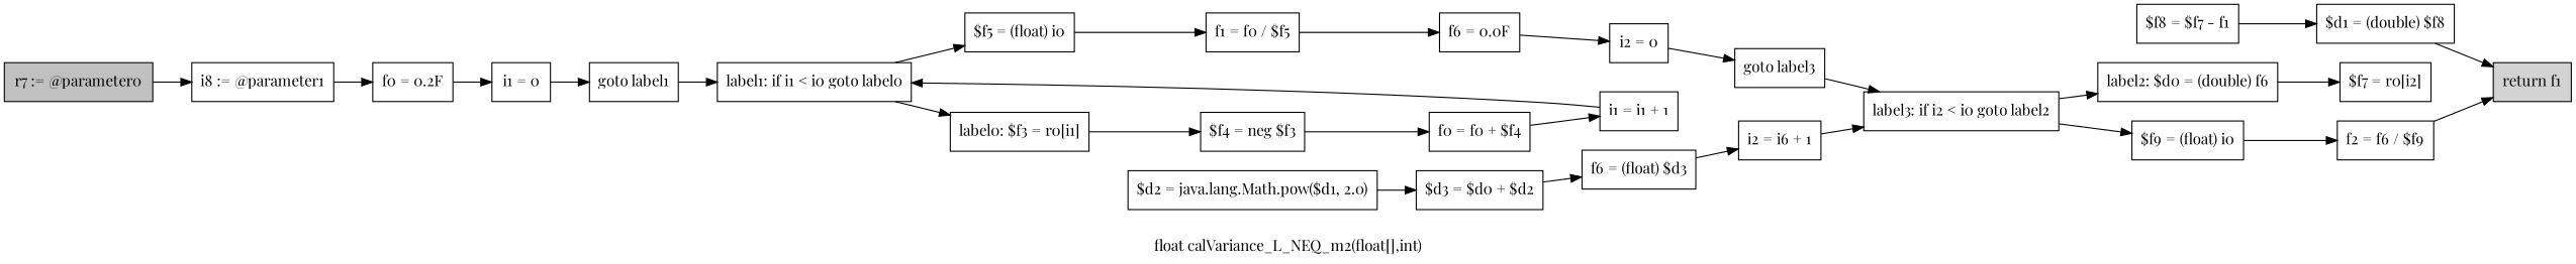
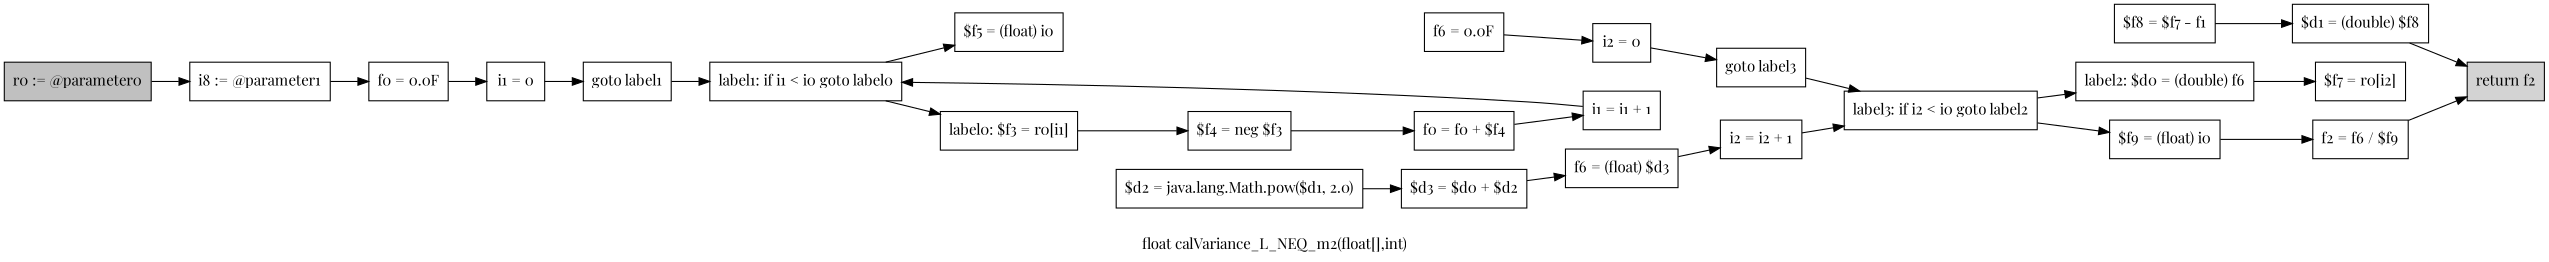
  digraph {
    fontname="Playfair Display"
    label="float calVariance_L_NEQ_m2(float[],int)"
    rankdir=LR
    node [fontname="Playfair Display" shape=box]
    edge [fontname="Playfair Display"]
-   n1 [fillcolor=gray label="r7 := @parameter0" style=filled]
+   n1 [fillcolor=gray label="r0 := @parameter0" style=filled]
    n2 [label="i8 := @parameter1"]
-   n3 [label="f0 = 0.2F"]
+   n3 [label="f0 = 0.0F"]
    n4 [label="i1 = 0"]
    n5 [label="goto label1"]
    n6 [label="label1: if i1 < i0 goto label0"]
    n7 [label="label0: $f3 = r0[i1]"]
    n8 [label="$f5 = (float) i0"]
    n9 [label="$f4 = neg $f3"]
-   n10 [label="f1 = f0 / $f5"]
    n11 [label="f0 = f0 + $f4"]
    n12 [label="i1 = i1 + 1"]
    n13 [label="f6 = 0.0F"]
    n14 [label="i2 = 0"]
    n15 [label="goto label3"]
    n16 [label="label3: if i2 < i0 goto label2"]
    n17 [label="label2: $d0 = (double) f6"]
    n18 [label="$f9 = (float) i0"]
    n19 [label="$f7 = r0[i2]"]
    n20 [label="f2 = f6 / $f9"]
    n21 [label="$f8 = $f7 - f1"]
    n22 [label="$d1 = (double) $f8"]
-   n23 [fillcolor=lightgray label="return f1" style=filled]
+   n23 [fillcolor=lightgray label="return f2" style=filled]
    n24 [label="$d2 = java.lang.Math.pow($d1, 2.0)"]
    n25 [label="$d3 = $d0 + $d2"]
    n26 [label="f6 = (float) $d3"]
-   n27 [label="i2 = i6 + 1"]
+   n27 [label="i2 = i2 + 1"]
    n1 -> n2
    n2 -> n3
    n3 -> n4
    n4 -> n5
    n5 -> n6
    n6 -> n7
    n6 -> n8
    n7 -> n9
-   n8 -> n10
    n9 -> n11
-   n10 -> n13
    n11 -> n12
    n12 -> n6
    n13 -> n14
    n14 -> n15
    n15 -> n16
    n16 -> n17
    n16 -> n18
    n17 -> n19
    n18 -> n20
    n20 -> n23
    n21 -> n22
    n22 -> n23
    n24 -> n25
    n25 -> n26
    n26 -> n27
    n27 -> n16
  }
